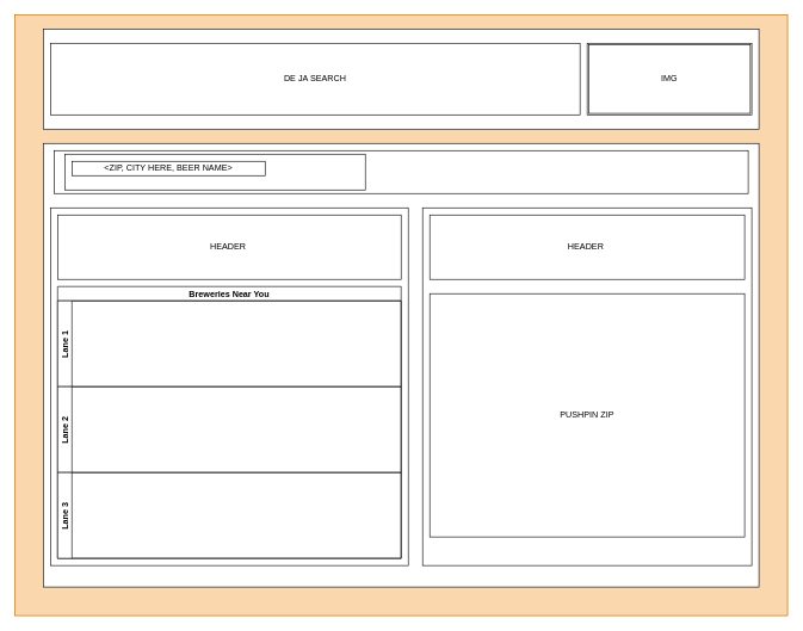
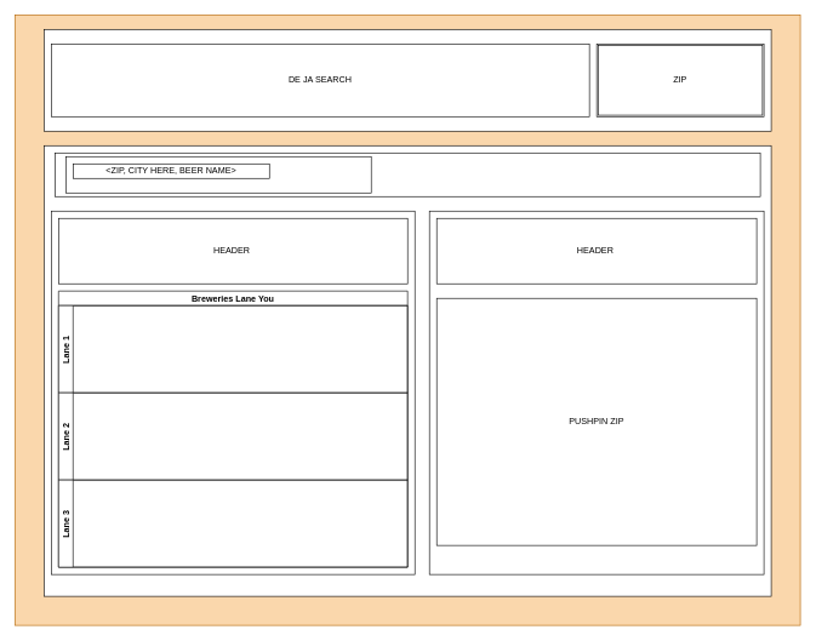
  <mxCell id="0" />
  <mxCell id="1" parent="0" />
  <mxCell id="2" value="" style="rounded=0;whiteSpace=wrap;html=1;fillColor=#fad7ac;strokeColor=#b46504;" vertex="1" parent="1"><mxGeometry width="1080" height="840" as="geometry" x="20" y="20" /></mxCell>
  <mxCell id="3" value="" style="rounded=0;whiteSpace=wrap;html=1;" vertex="1" parent="1"><mxGeometry x="60" y="200" width="1000" height="620" as="geometry" /></mxCell>
  <mxCell id="4" value="" style="rounded=0;whiteSpace=wrap;html=1;" vertex="1" parent="1"><mxGeometry x="500" y="110" width="390" height="50" as="geometry" /></mxCell>
  <mxCell id="5" value="" style="rounded=0;whiteSpace=wrap;html=1;" vertex="1" parent="1"><mxGeometry x="60" y="40" width="1000" height="140" as="geometry" /></mxCell>
  <mxCell id="6" value="DE JA SEARCH" style="rounded=0;whiteSpace=wrap;html=1;fillColor=none;" vertex="1" parent="1"><mxGeometry x="70" y="60" width="740" height="100" as="geometry" /></mxCell>
  <mxCell id="7" value="" style="rounded=0;whiteSpace=wrap;html=1;" vertex="1" parent="1"><mxGeometry x="70" y="290" width="500" height="500" as="geometry" /></mxCell>
  <mxCell id="8" value="" style="rounded=0;whiteSpace=wrap;html=1;" vertex="1" parent="1"><mxGeometry x="590" y="290" width="460" height="500" as="geometry" /></mxCell>
  <mxCell id="9" value="HEADER&amp;nbsp;" style="rounded=0;whiteSpace=wrap;html=1;" vertex="1" parent="1"><mxGeometry x="80" y="300" width="480" height="90" as="geometry" /></mxCell>
- <mxCell id="10" value="Breweries Near You" style="swimlane;childLayout=stackLayout;resizeParent=1;resizeParentMax=0;horizontal=1;startSize=20;horizontalStack=0;" vertex="1" parent="1"><mxGeometry x="80" y="400" width="480" height="380" as="geometry" /></mxCell>
+ <mxCell id="10" value="Breweries Lane You" style="swimlane;childLayout=stackLayout;resizeParent=1;resizeParentMax=0;horizontal=1;startSize=20;horizontalStack=0;" vertex="1" parent="1"><mxGeometry x="80" y="400" width="480" height="380" as="geometry" /></mxCell>
  <mxCell id="11" value="Lane 1" style="swimlane;startSize=20;horizontal=0;" vertex="1" parent="10"><mxGeometry y="20" width="480" height="120" as="geometry" /></mxCell>
  <mxCell id="12" value="Lane 2" style="swimlane;startSize=20;horizontal=0;" vertex="1" parent="10"><mxGeometry y="140" width="480" height="120" as="geometry" /></mxCell>
  <mxCell id="13" value="Lane 3" style="swimlane;startSize=20;horizontal=0;" vertex="1" parent="10"><mxGeometry y="260" width="480" height="120" as="geometry" /></mxCell>
  <mxCell id="14" value="PUSHPIN ZIP" style="rounded=0;whiteSpace=wrap;html=1;" vertex="1" parent="1"><mxGeometry x="600" y="410" width="440" height="340" as="geometry" /></mxCell>
  <mxCell id="15" value="HEADER&amp;nbsp;" style="rounded=0;whiteSpace=wrap;html=1;" vertex="1" parent="1"><mxGeometry x="600" y="300" width="440" height="90" as="geometry" /></mxCell>
  <mxCell id="16" value="" style="rounded=0;whiteSpace=wrap;html=1;" vertex="1" parent="1"><mxGeometry x="75" y="210" width="970" height="60" as="geometry" /></mxCell>
  <mxCell id="17" value="" style="rounded=0;whiteSpace=wrap;html=1;" vertex="1" parent="1"><mxGeometry x="90" y="215" width="420" height="50" as="geometry" /></mxCell>
  <mxCell id="18" value="&amp;lt;ZIP, CITY HERE, BEER NAME&amp;gt;" style="rounded=0;whiteSpace=wrap;html=1;" vertex="1" parent="1"><mxGeometry x="100" y="225" width="270" height="20" as="geometry" /></mxCell>
- <mxCell id="19" value="IMG" style="shape=ext;double=1;rounded=0;whiteSpace=wrap;html=1;" vertex="1" parent="1"><mxGeometry x="820" y="60" width="230" height="100" as="geometry" /></mxCell>
+ <mxCell id="19" value="ZIP" style="shape=ext;double=1;rounded=0;whiteSpace=wrap;html=1;" vertex="1" parent="1"><mxGeometry x="820" y="60" width="230" height="100" as="geometry" /></mxCell>
